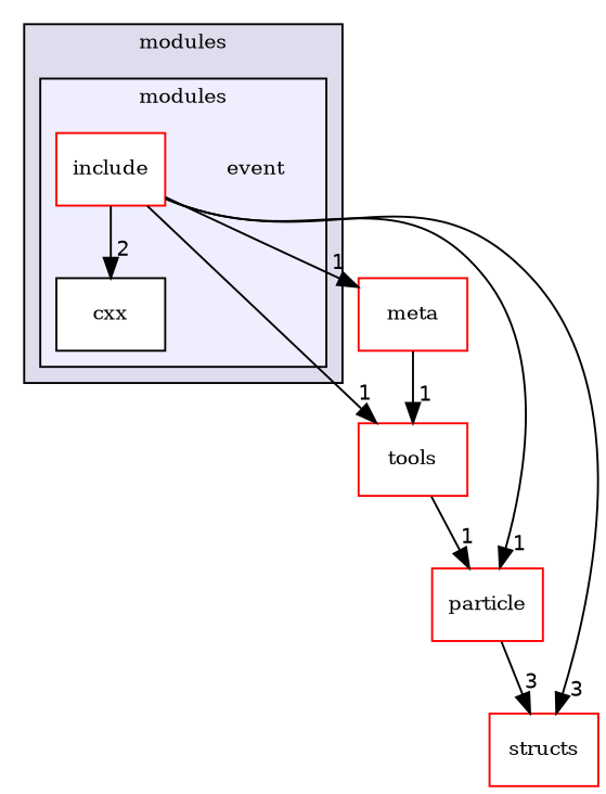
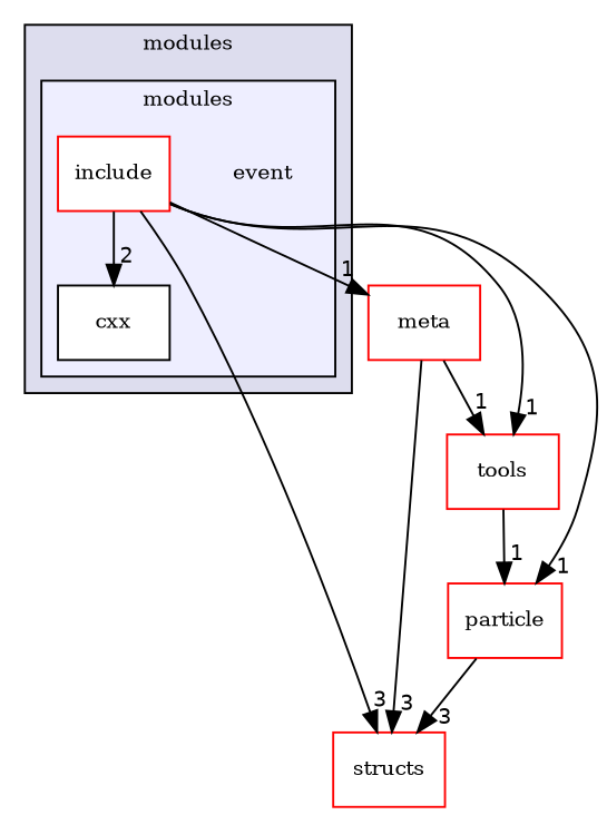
  digraph {
    compound=true
    fontname="DejaVu Serif"
    node [fontname="DejaVu Serif" fontsize=10 shape=box color=red fillcolor=white style=filled]
    edge [fontname="DejaVu Serif" headlabel=1 labeldistance=1.5 labelfontname=Helvetica labelfontsize=10]
    n1 [label=event shape=plaintext color="" fillcolor="" style=""]
    n2 [color=black label=cxx]
    n3 [label=include]
    n4 [label=meta]
    n5 [label=structs]
    n6 [label=particle]
    n7 [label=tools]
    subgraph cluster_1 {
      bgcolor="#ddddee"
      fontsize=10
      label=modules
      pencolor=black
      subgraph cluster_2 {
        bgcolor="#eeeeff"
        fontsize=10
        label=modules
        pencolor=black
        n1
        n2
        n3
      }
    }
    n3 -> n2 [headlabel=2]
    n3 -> n4
    n3 -> n5 [headlabel=3]
    n3 -> n6
    n3 -> n7
+   n4 -> n5 [headlabel=3]
    n4 -> n7
    n6 -> n5 [headlabel=3]
    n7 -> n6
  }
